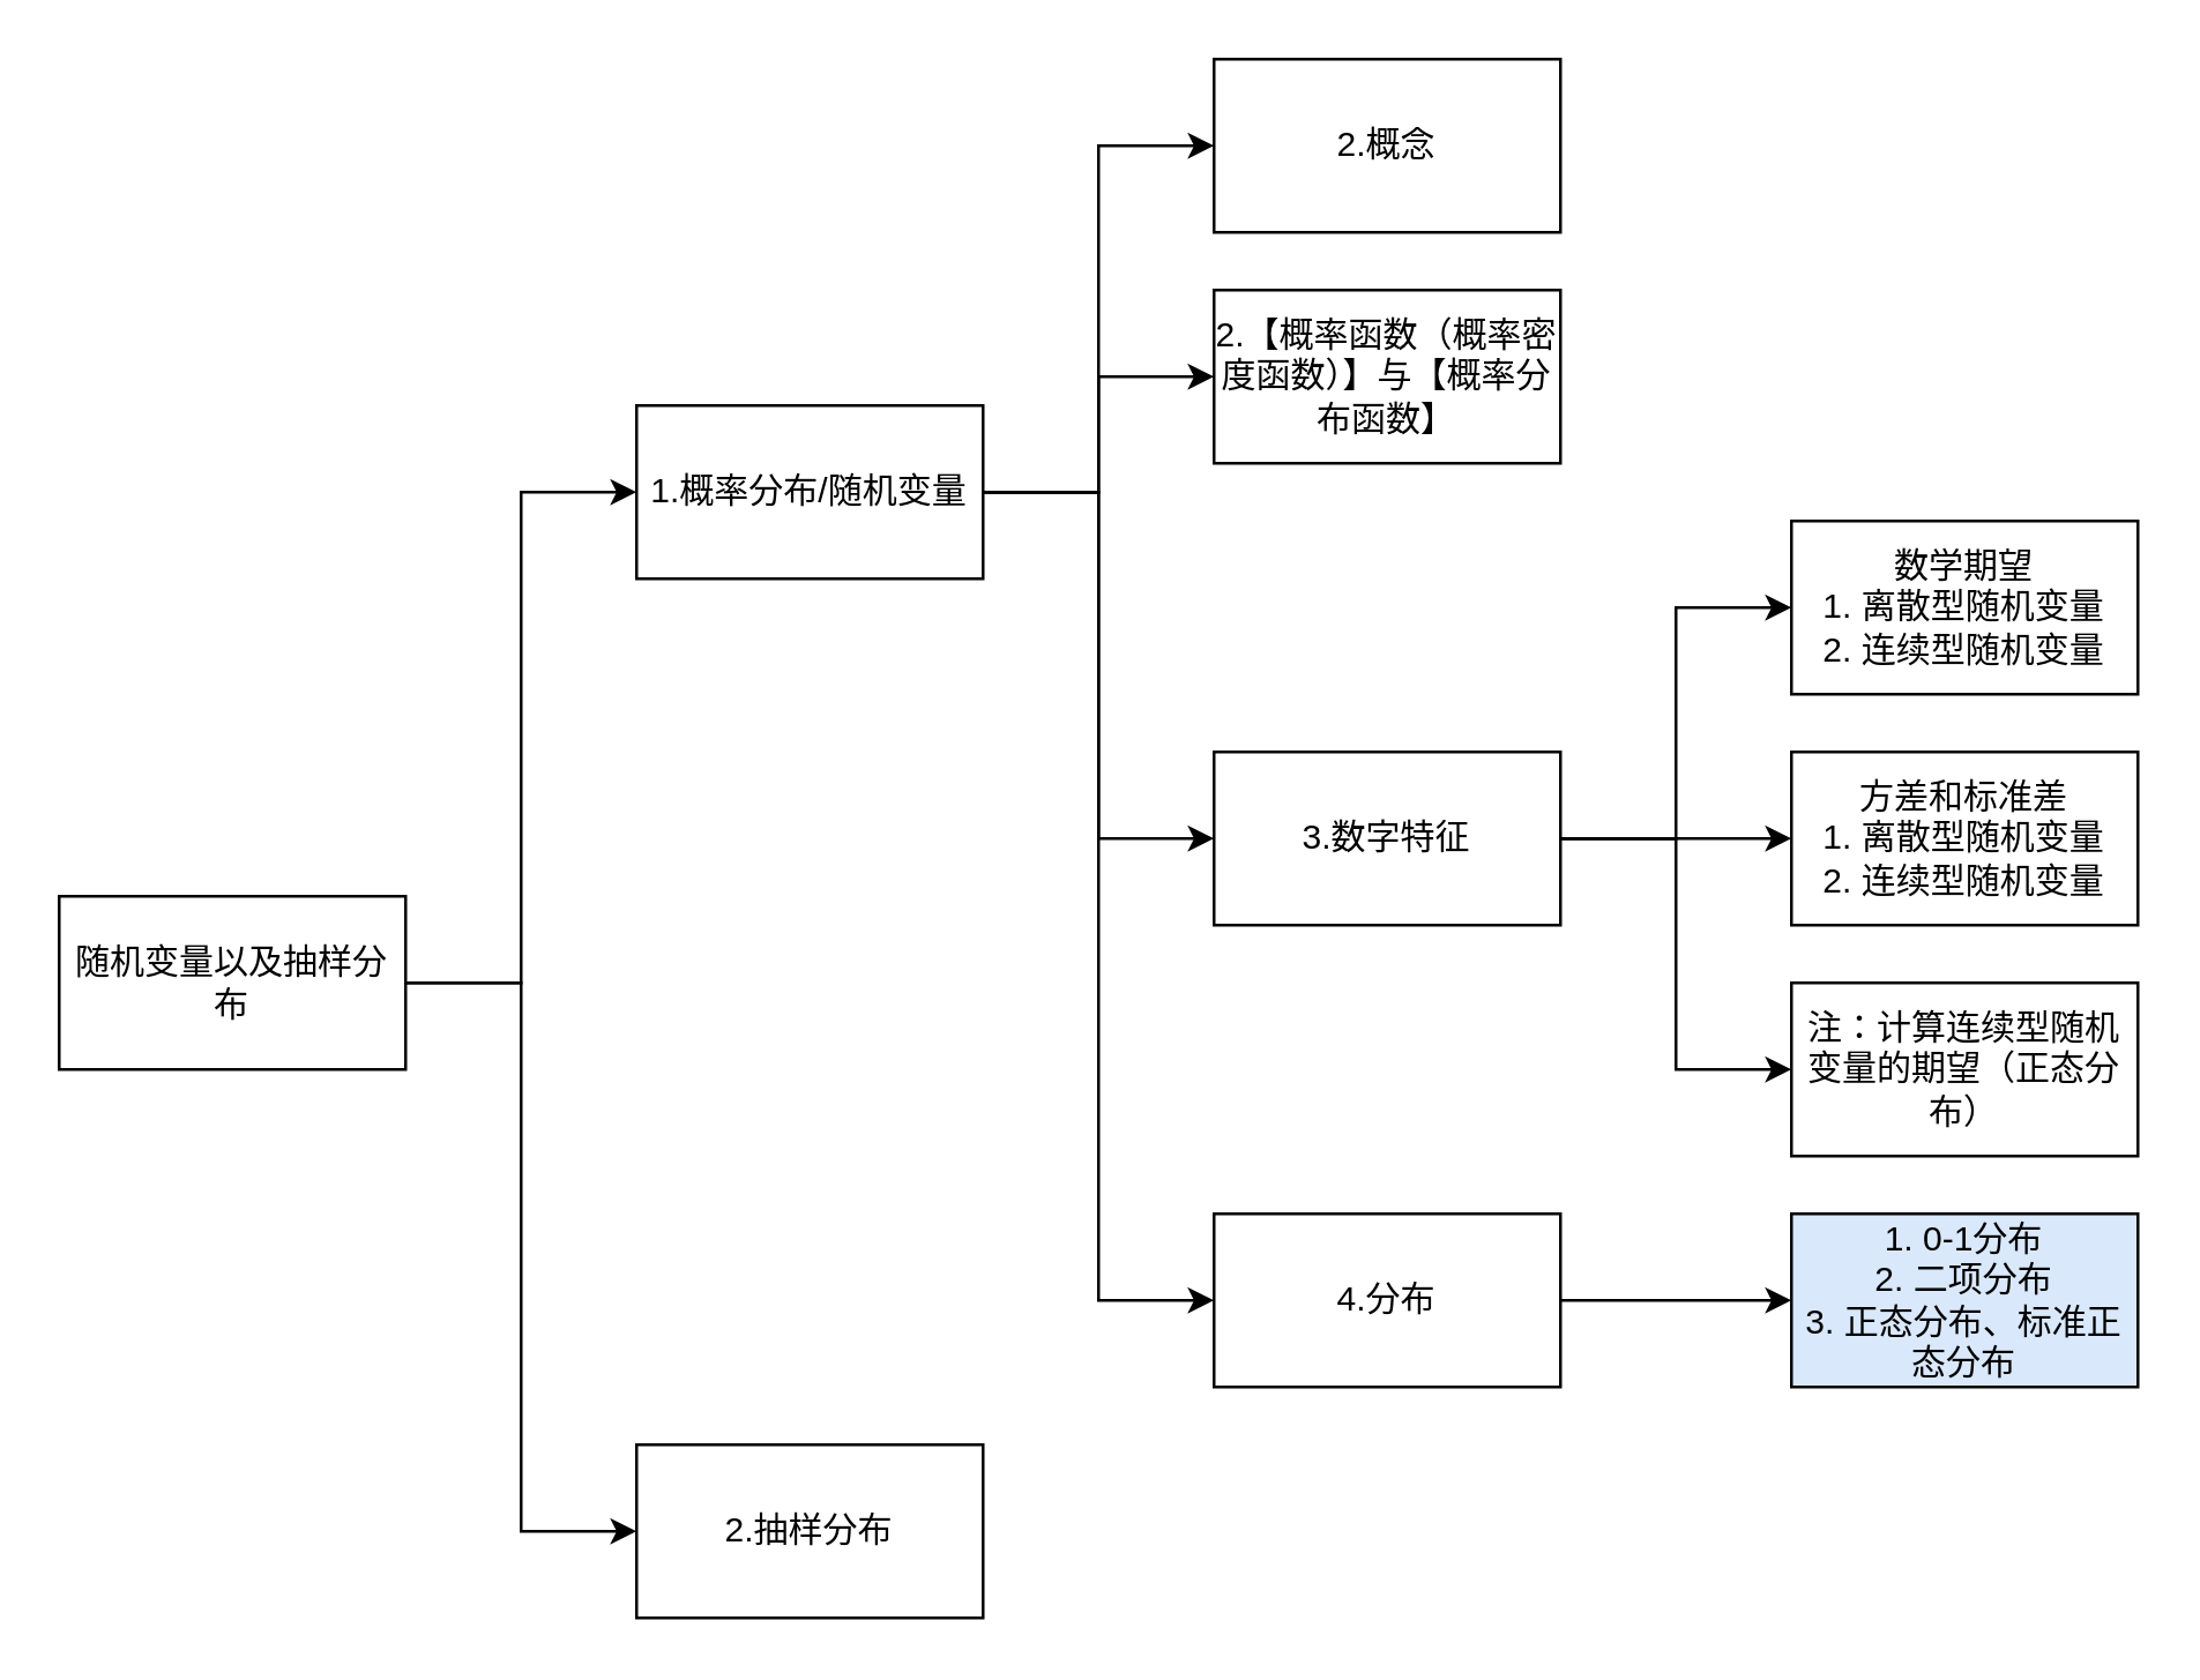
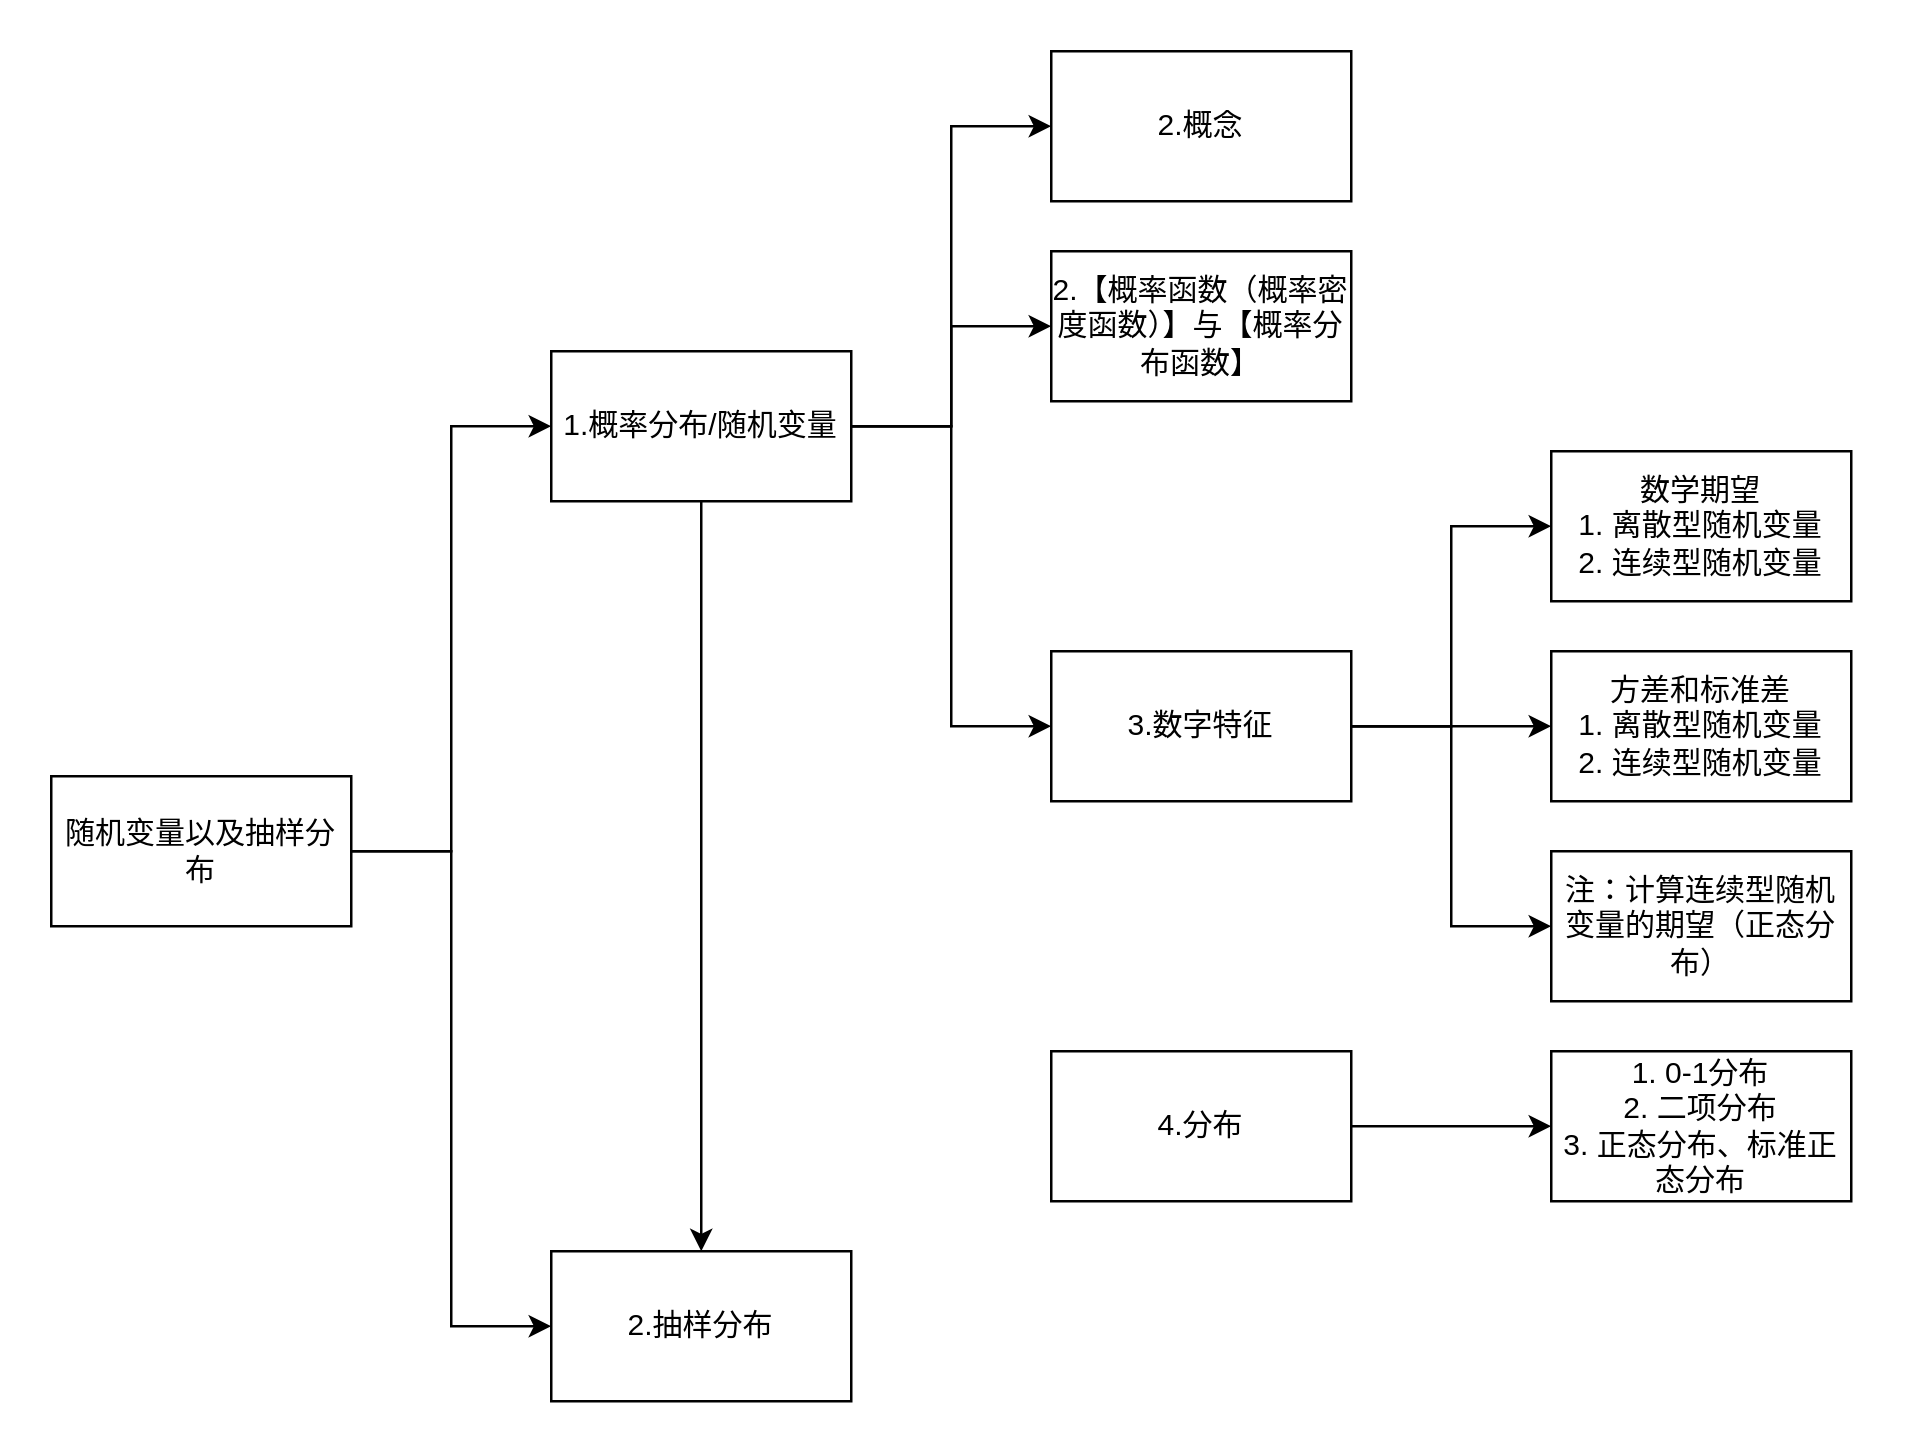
  <mxCell id="0" />
  <mxCell id="1" parent="0" />
  <mxCell id="2" value="" style="edgeStyle=orthogonalEdgeStyle;rounded=0;orthogonalLoop=1;jettySize=auto;html=1;entryX=0;entryY=0.5;entryDx=0;entryDy=0;" parent="1" source="4" target="9" edge="1"><mxGeometry relative="1" as="geometry" /></mxCell>
  <mxCell id="3" style="edgeStyle=orthogonalEdgeStyle;rounded=0;orthogonalLoop=1;jettySize=auto;html=1;entryX=0;entryY=0.5;entryDx=0;entryDy=0;" parent="1" source="4" target="10" edge="1"><mxGeometry relative="1" as="geometry" /></mxCell>
  <mxCell id="4" value="随机变量以及抽样分布" style="rounded=0;whiteSpace=wrap;html=1;" parent="1" vertex="1"><mxGeometry x="20" y="310" width="120" height="60" as="geometry" /></mxCell>
  <mxCell id="5" value="" style="edgeStyle=orthogonalEdgeStyle;rounded=0;orthogonalLoop=1;jettySize=auto;html=1;" parent="1" source="9" target="11" edge="1"><mxGeometry relative="1" as="geometry" /></mxCell>
  <mxCell id="6" style="edgeStyle=orthogonalEdgeStyle;rounded=0;orthogonalLoop=1;jettySize=auto;html=1;entryX=0;entryY=0.5;entryDx=0;entryDy=0;" parent="1" source="9" target="16" edge="1"><mxGeometry relative="1" as="geometry" /></mxCell>
  <mxCell id="7" style="edgeStyle=orthogonalEdgeStyle;rounded=0;orthogonalLoop=1;jettySize=auto;html=1;entryX=0;entryY=0.5;entryDx=0;entryDy=0;" parent="1" source="9" target="15" edge="1"><mxGeometry relative="1" as="geometry" /></mxCell>
- <mxCell id="8" style="edgeStyle=orthogonalEdgeStyle;rounded=0;orthogonalLoop=1;jettySize=auto;html=1;entryX=0;entryY=0.5;entryDx=0;entryDy=0;" parent="1" source="9" target="18" edge="1"><mxGeometry relative="1" as="geometry" /></mxCell>
+ <mxCell id="8" style="edgeStyle=orthogonalEdgeStyle;rounded=0;orthogonalLoop=1;jettySize=auto;html=1;" parent="1" source="9" target="10" edge="1"><mxGeometry relative="1" as="geometry" /></mxCell>
  <mxCell id="9" value="1.概率分布/随机变量" style="rounded=0;whiteSpace=wrap;html=1;" parent="1" vertex="1"><mxGeometry x="220" y="140" width="120" height="60" as="geometry" /></mxCell>
  <mxCell id="10" value="2.抽样分布" style="rounded=0;whiteSpace=wrap;html=1;" parent="1" vertex="1"><mxGeometry x="220" y="500" width="120" height="60" as="geometry" /></mxCell>
  <mxCell id="11" value="2.【概率函数（概率密度函数）】与【概率分布函数】" style="rounded=0;whiteSpace=wrap;html=1;" parent="1" vertex="1"><mxGeometry x="420" y="100" width="120" height="60" as="geometry" /></mxCell>
  <mxCell id="12" value="" style="edgeStyle=orthogonalEdgeStyle;rounded=0;orthogonalLoop=1;jettySize=auto;html=1;entryX=0;entryY=0.5;entryDx=0;entryDy=0;" parent="1" source="15" target="20" edge="1"><mxGeometry relative="1" as="geometry" /></mxCell>
  <mxCell id="13" style="edgeStyle=orthogonalEdgeStyle;rounded=0;orthogonalLoop=1;jettySize=auto;html=1;" parent="1" source="15" target="21" edge="1"><mxGeometry relative="1" as="geometry" /></mxCell>
  <mxCell id="14" style="edgeStyle=orthogonalEdgeStyle;rounded=0;orthogonalLoop=1;jettySize=auto;html=1;entryX=0;entryY=0.5;entryDx=0;entryDy=0;" parent="1" source="15" target="22" edge="1"><mxGeometry relative="1" as="geometry" /></mxCell>
  <mxCell id="15" value="3.数字特征" style="rounded=0;whiteSpace=wrap;html=1;" parent="1" vertex="1"><mxGeometry x="420" y="260" width="120" height="60" as="geometry" /></mxCell>
  <mxCell id="16" value="2.概念" style="rounded=0;whiteSpace=wrap;html=1;" parent="1" vertex="1"><mxGeometry x="420" y="20" width="120" height="60" as="geometry" /></mxCell>
  <mxCell id="17" value="" style="edgeStyle=orthogonalEdgeStyle;rounded=0;orthogonalLoop=1;jettySize=auto;html=1;" parent="1" source="18" target="19" edge="1"><mxGeometry relative="1" as="geometry" /></mxCell>
  <mxCell id="18" value="4.分布" style="rounded=0;whiteSpace=wrap;html=1;" parent="1" vertex="1"><mxGeometry x="420" y="420" width="120" height="60" as="geometry" /></mxCell>
- <mxCell id="19" value="&lt;div&gt;1. 0-1分布&lt;/div&gt;&lt;div&gt;2. 二项分布&lt;/div&gt;&lt;div&gt;3. 正态分布、标准正态分布&lt;/div&gt;" style="rounded=0;whiteSpace=wrap;html=1;fillColor=#dae8fc;" parent="1" vertex="1"><mxGeometry x="620" y="420" width="120" height="60" as="geometry" /></mxCell>
+ <mxCell id="19" value="&lt;div&gt;1. 0-1分布&lt;/div&gt;&lt;div&gt;2. 二项分布&lt;/div&gt;&lt;div&gt;3. 正态分布、标准正态分布&lt;/div&gt;" style="rounded=0;whiteSpace=wrap;html=1;" parent="1" vertex="1"><mxGeometry x="620" y="420" width="120" height="60" as="geometry" /></mxCell>
  <mxCell id="20" value="&lt;div&gt;数学期望&lt;/div&gt;&lt;div&gt;1. 离散型随机变量&lt;/div&gt;&lt;div&gt;2. 连续型随机变量&lt;/div&gt;" style="rounded=0;whiteSpace=wrap;html=1;" parent="1" vertex="1"><mxGeometry x="620" y="180" width="120" height="60" as="geometry" /></mxCell>
  <mxCell id="21" value="&lt;div&gt;方差和标准差&lt;/div&gt;&lt;div&gt;1. 离散型随机变量&lt;/div&gt;&lt;div&gt;2. 连续型随机变量&lt;/div&gt;" style="rounded=0;whiteSpace=wrap;html=1;" parent="1" vertex="1"><mxGeometry x="620" y="260" width="120" height="60" as="geometry" /></mxCell>
  <mxCell id="22" value="注：计算连续型随机变量的期望（正态分布）" style="rounded=0;whiteSpace=wrap;html=1;" parent="1" vertex="1"><mxGeometry x="620" y="340" width="120" height="60" as="geometry" /></mxCell>
